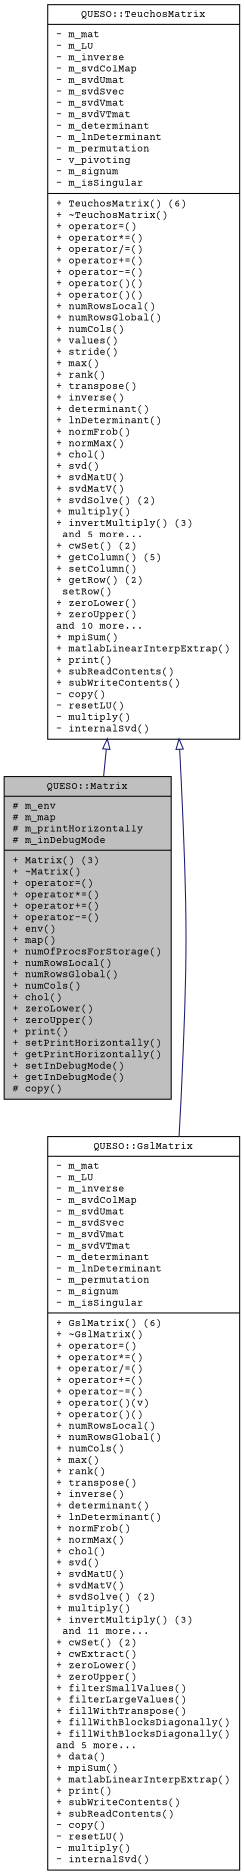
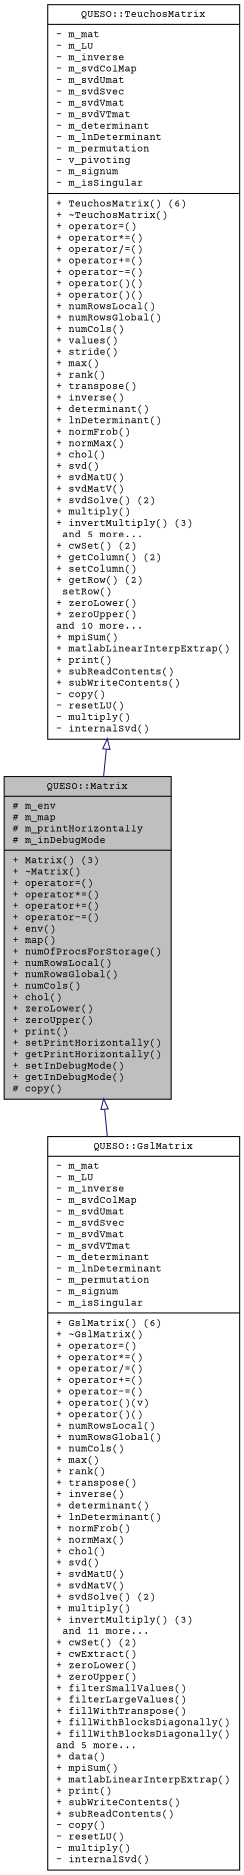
  digraph {
    fontname="Courier Prime"
    node [color=black fillcolor=white fontname="Courier Prime" fontsize=10 shape=record style=filled]
    edge [arrowtail=onormal color=midnightblue dir=back fontname="Courier Prime" fontsize=10 labelfontname=FreeSans labelfontsize=10 style=solid]
    n1 [fillcolor=grey75 fontcolor=black height=0.2 label="{QUESO::Matrix\n|# m_env\l# m_map\l# m_printHorizontally\l# m_inDebugMode\l|+ Matrix() (3)\l+ ~Matrix()\l+ operator=()\l+ operator*=()\l+ operator+=()\l+ operator-=()\l+ env()\l+ map()\l+ numOfProcsForStorage()\l+ numRowsLocal()\l+ numRowsGlobal()\l+ numCols()\l+ chol()\l+ zeroLower()\l+ zeroUpper()\l+ print()\l+ setPrintHorizontally()\l+ getPrintHorizontally()\l+ setInDebugMode()\l+ getInDebugMode()\l# copy()\l}" width=0.4]
    n2 [height=0.2 label="{QUESO::GslMatrix\n|- m_mat\l- m_LU\l- m_inverse\l- m_svdColMap\l- m_svdUmat\l- m_svdSvec\l- m_svdVmat\l- m_svdVTmat\l- m_determinant\l- m_lnDeterminant\l- m_permutation\l- m_signum\l- m_isSingular\l|+ GslMatrix() (6)\l+ ~GslMatrix()\l+ operator=()\l+ operator*=()\l+ operator/=()\l+ operator+=()\l+ operator-=()\l+ operator()(v)\l+ operator()()\l+ numRowsLocal()\l+ numRowsGlobal()\l+ numCols()\l+ max()\l+ rank()\l+ transpose()\l+ inverse()\l+ determinant()\l+ lnDeterminant()\l+ normFrob()\l+ normMax()\l+ chol()\l+ svd()\l+ svdMatU()\l+ svdMatV()\l+ svdSolve() (2)\l+ multiply()\l+ invertMultiply() (3) \l and 11 more...\l+ cwSet() (2)\l+ cwExtract()\l+ zeroLower()\l+ zeroUpper()\l+ filterSmallValues()\l+ filterLargeValues()\l+ fillWithTranspose()\l+ fillWithBlocksDiagonally()\l+ fillWithBlocksDiagonally()\land 5 more...\l+ data()\l+ mpiSum()\l+ matlabLinearInterpExtrap()\l+ print()\l+ subWriteContents()\l+ subReadContents()\l- copy()\l- resetLU()\l- multiply()\l- internalSvd()\l}" width=0.4]
-   n3 [height=0.2 label="{QUESO::TeuchosMatrix\n|- m_mat\l- m_LU\l- m_inverse\l- m_svdColMap\l- m_svdUmat\l- m_svdSvec\l- m_svdVmat\l- m_svdVTmat\l- m_determinant\l- m_lnDeterminant\l- m_permutation\l- v_pivoting\l- m_signum\l- m_isSingular\l|+ TeuchosMatrix() (6)\l+ ~TeuchosMatrix()\l+ operator=()\l+ operator*=()\l+ operator/=()\l+ operator+=()\l+ operator-=()\l+ operator()()\l+ operator()()\l+ numRowsLocal()\l+ numRowsGlobal()\l+ numCols()\l+ values()\l+ stride()\l+ max()\l+ rank()\l+ transpose()\l+ inverse()\l+ determinant()\l+ lnDeterminant()\l+ normFrob()\l+ normMax()\l+ chol()\l+ svd()\l+ svdMatU()\l+ svdMatV()\l+ svdSolve() (2)\l+ multiply()\l+ invertMultiply() (3)\l and 5 more...\l+ cwSet() (2)\l+ getColumn() (5)\l+ setColumn()\l+ getRow() (2)\l setRow()\l+ zeroLower()\l+ zeroUpper()\land 10 more...\l+ mpiSum()\l+ matlabLinearInterpExtrap()\l+ print()\l+ subReadContents()\l+ subWriteContents()\l- copy()\l- resetLU()\l- multiply()\l- internalSvd()\l}" width=0.4]
-   n3 -> n2
+   n3 [height=0.2 label="{QUESO::TeuchosMatrix\n|- m_mat\l- m_LU\l- m_inverse\l- m_svdColMap\l- m_svdUmat\l- m_svdSvec\l- m_svdVmat\l- m_svdVTmat\l- m_determinant\l- m_lnDeterminant\l- m_permutation\l- v_pivoting\l- m_signum\l- m_isSingular\l|+ TeuchosMatrix() (6)\l+ ~TeuchosMatrix()\l+ operator=()\l+ operator*=()\l+ operator/=()\l+ operator+=()\l+ operator-=()\l+ operator()()\l+ operator()()\l+ numRowsLocal()\l+ numRowsGlobal()\l+ numCols()\l+ values()\l+ stride()\l+ max()\l+ rank()\l+ transpose()\l+ inverse()\l+ determinant()\l+ lnDeterminant()\l+ normFrob()\l+ normMax()\l+ chol()\l+ svd()\l+ svdMatU()\l+ svdMatV()\l+ svdSolve() (2)\l+ multiply()\l+ invertMultiply() (3)\l and 5 more...\l+ cwSet() (2)\l+ getColumn() (2)\l+ setColumn()\l+ getRow() (2)\l setRow()\l+ zeroLower()\l+ zeroUpper()\land 10 more...\l+ mpiSum()\l+ matlabLinearInterpExtrap()\l+ print()\l+ subReadContents()\l+ subWriteContents()\l- copy()\l- resetLU()\l- multiply()\l- internalSvd()\l}" width=0.4]
+   n1 -> n2
    n3 -> n1
  }
